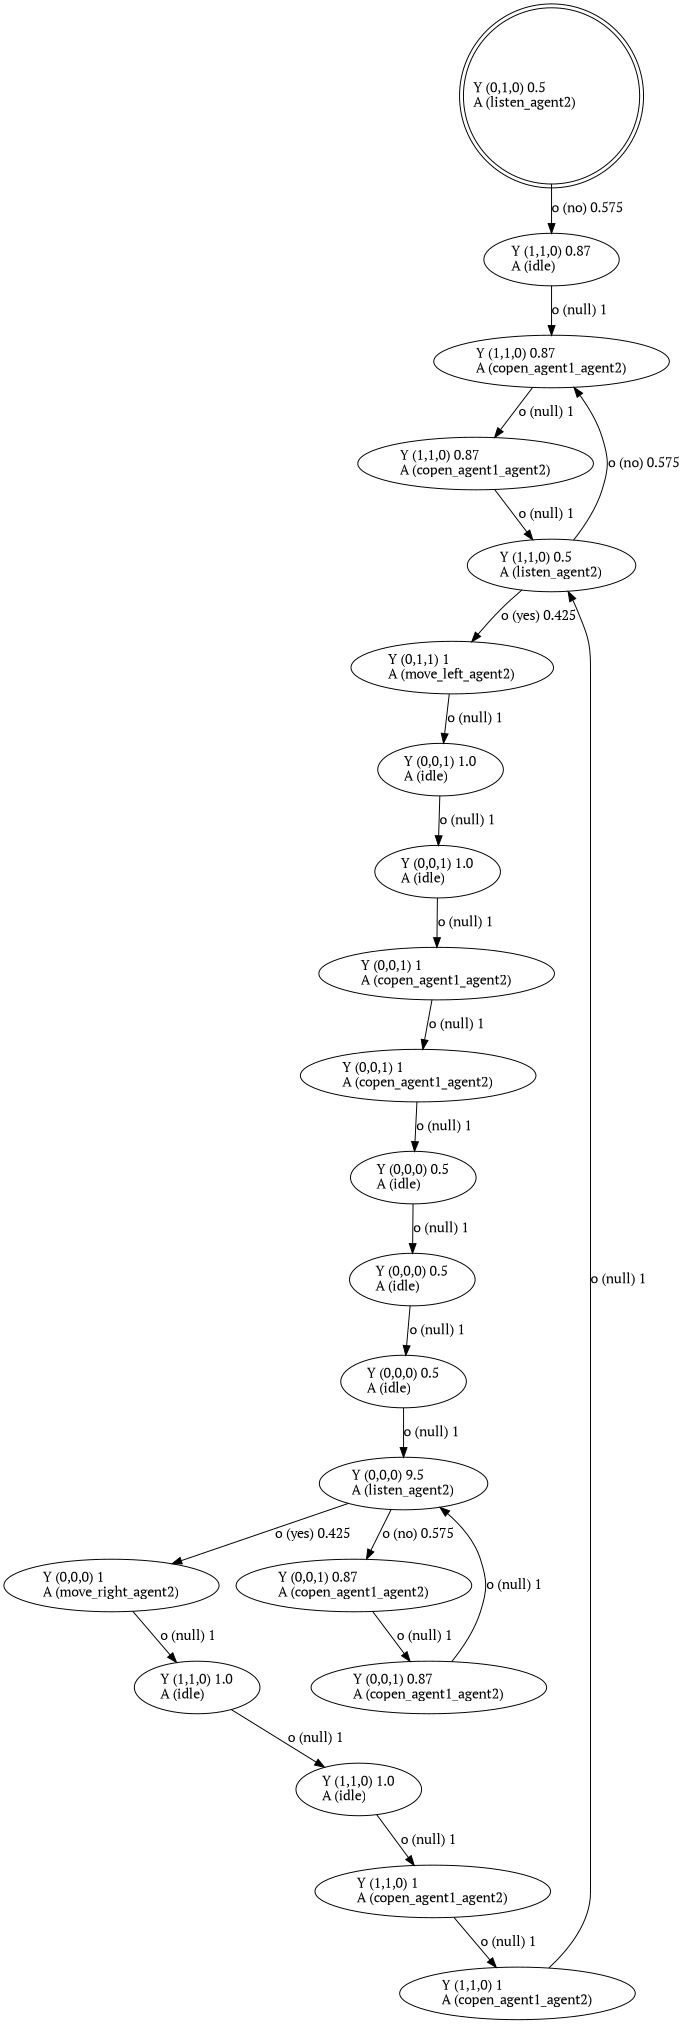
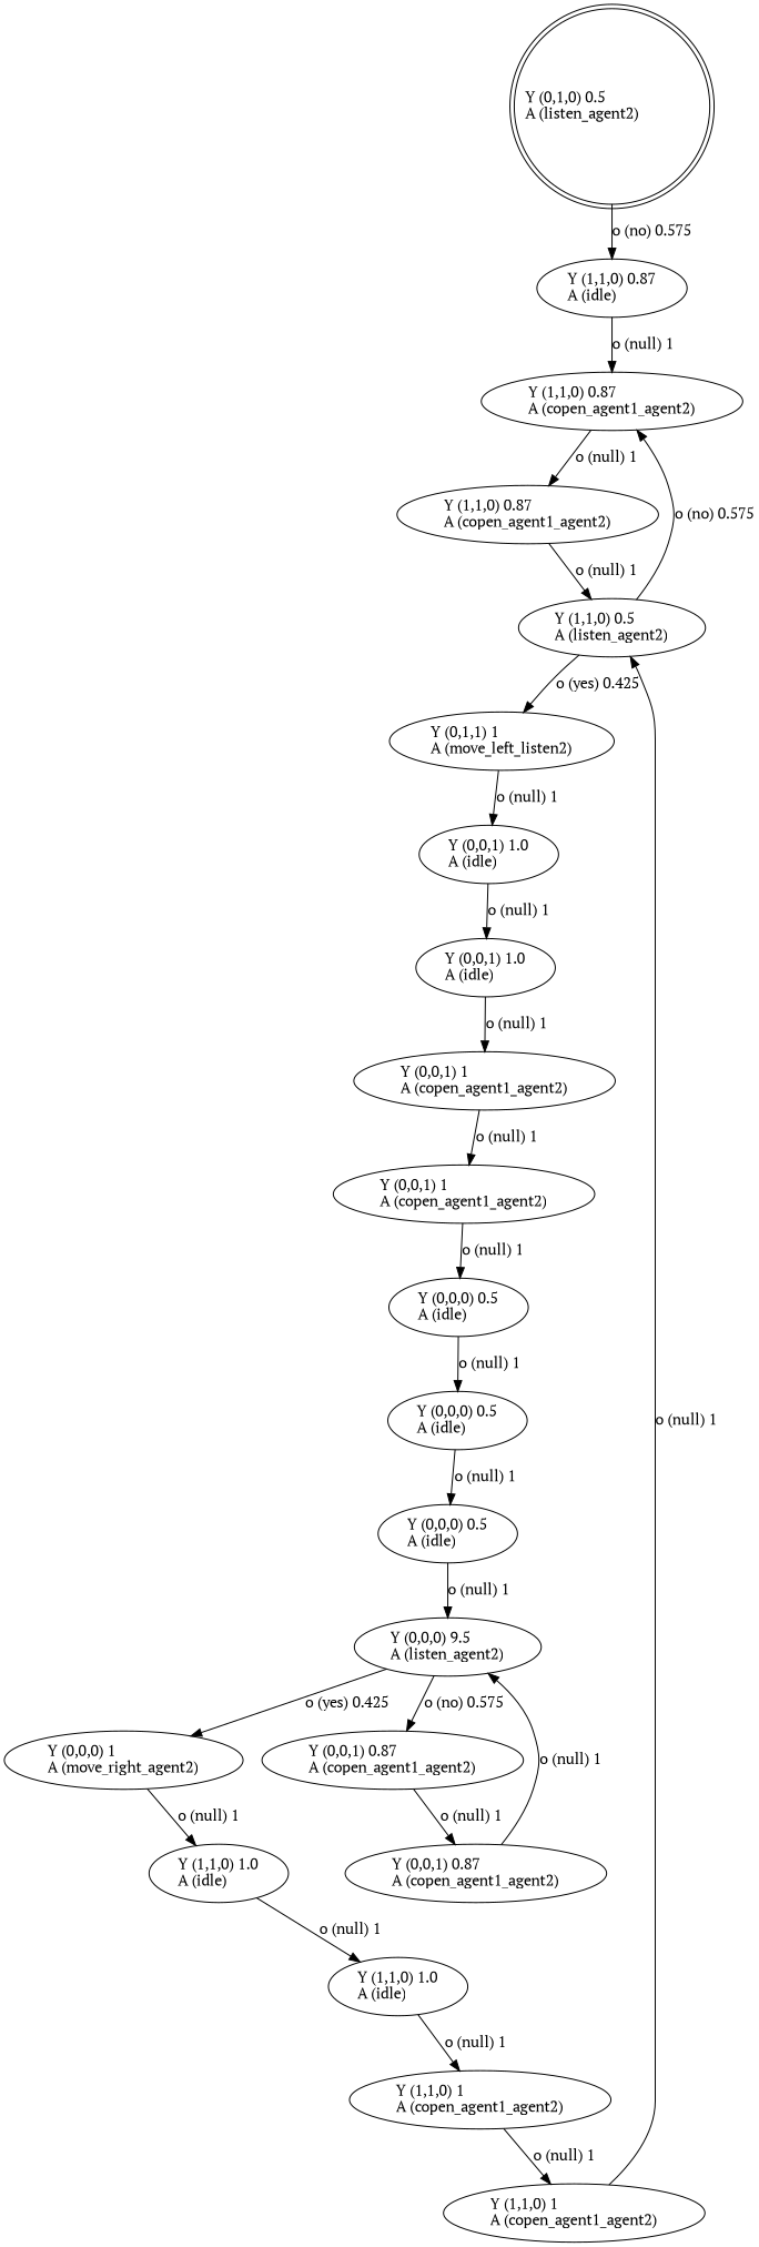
  digraph {
    fontname="PT Serif"
    node [fontname="PT Serif"]
    edge [fontname="PT Serif"]
    n1 [label="Y (0,1,0) 0.5\lA (listen_agent2)\l" labeljust=l shape=doublecircle]
    n2 [label="Y (1,1,0) 0.87\lA (idle)\l"]
-   n3 [label="Y (0,1,1) 1\lA (move_left_agent2)\l"]
+   n3 [label="Y (0,1,1) 1\lA (move_left_listen2)\l"]
    n4 [label="Y (0,0,1) 1.0\lA (idle)\l"]
    n5 [label="Y (1,1,0) 0.87\lA (copen_agent1_agent2)\l"]
    n6 [label="Y (0,0,0) 9.5\lA (listen_agent2)\l"]
    n7 [label="Y (0,0,0) 1\lA (move_right_agent2)\l"]
    n8 [label="Y (0,0,1) 0.87\lA (copen_agent1_agent2)\l"]
    n9 [label="Y (1,1,0) 1.0\lA (idle)\l"]
    n10 [label="Y (0,0,1) 0.87\lA (copen_agent1_agent2)\l"]
    n11 [label="Y (1,1,0) 0.87\lA (copen_agent1_agent2)\l"]
    n12 [label="Y (1,1,0) 0.5\lA (listen_agent2)\l"]
    n13 [label="Y (0,0,1) 1.0\lA (idle)\l"]
    n14 [label="Y (1,1,0) 1\lA (copen_agent1_agent2)\l"]
    n15 [label="Y (1,1,0) 1\lA (copen_agent1_agent2)\l"]
    n16 [label="Y (0,0,1) 1\lA (copen_agent1_agent2)\l"]
    n17 [label="Y (0,0,1) 1\lA (copen_agent1_agent2)\l"]
    n18 [label="Y (0,0,0) 0.5\lA (idle)\l"]
    n19 [label="Y (1,1,0) 1.0\lA (idle)\l"]
    n20 [label="Y (0,0,0) 0.5\lA (idle)\l"]
    n21 [label="Y (0,0,0) 0.5\lA (idle)\l"]
    n1 -> n2 [label="o (no) 0.575\l"]
    n2 -> n5 [label="o (null) 1\l"]
    n3 -> n4 [label="o (null) 1\l"]
    n4 -> n13 [label="o (null) 1\l"]
    n5 -> n11 [label="o (null) 1\l"]
    n6 -> n7 [label="o (yes) 0.425\l"]
    n6 -> n8 [label="o (no) 0.575\l"]
    n7 -> n9 [label="o (null) 1\l"]
    n8 -> n10 [label="o (null) 1\l"]
    n9 -> n19 [label="o (null) 1\l"]
    n10 -> n6 [label="o (null) 1\l"]
    n11 -> n12 [label="o (null) 1\l"]
    n12 -> n3 [label="o (yes) 0.425\l"]
    n12 -> n5 [label="o (no) 0.575\l"]
    n13 -> n16 [label="o (null) 1\l"]
    n14 -> n15 [label="o (null) 1\l"]
    n15 -> n12 [label="o (null) 1\l"]
    n16 -> n17 [label="o (null) 1\l"]
    n17 -> n18 [label="o (null) 1\l"]
    n18 -> n20 [label="o (null) 1\l"]
    n19 -> n14 [label="o (null) 1\l"]
    n20 -> n21 [label="o (null) 1\l"]
    n21 -> n6 [label="o (null) 1\l"]
  }
